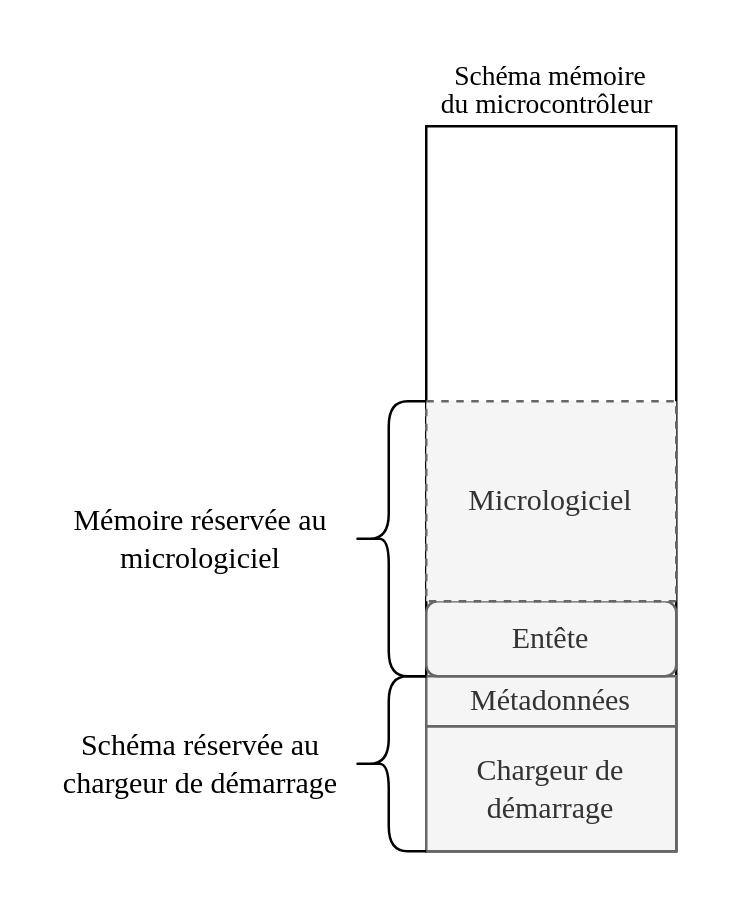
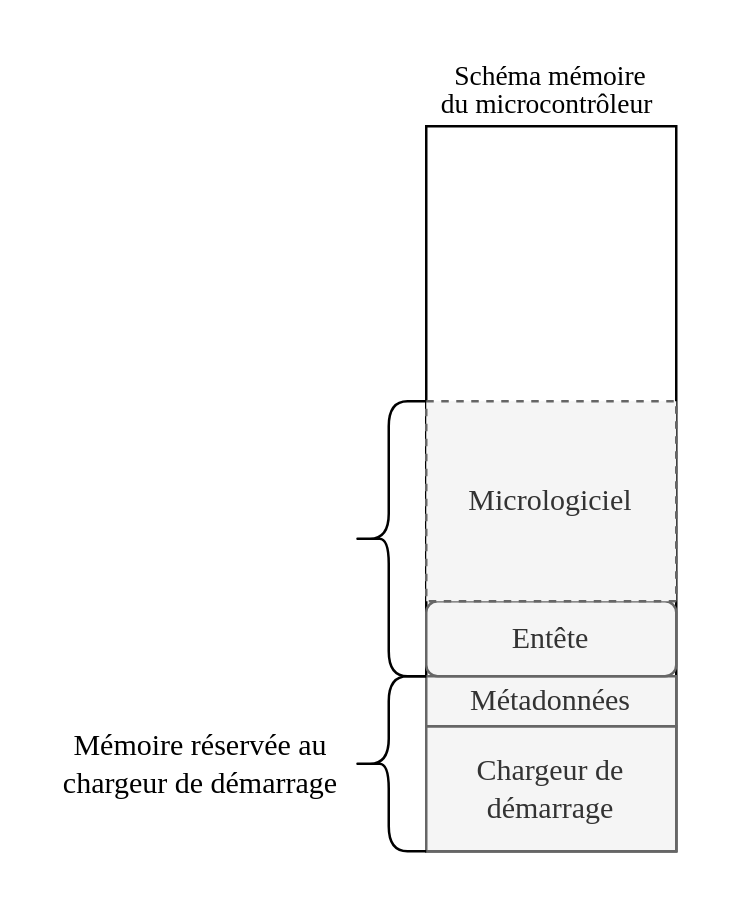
  <mxCell id="0" />
  <mxCell id="1" parent="0" />
  <mxCell id="2" value="" style="rounded=0;whiteSpace=wrap;html=1;" parent="1" vertex="1"><mxGeometry x="170" y="50" width="100" height="290" as="geometry" /></mxCell>
  <mxCell id="3" value="&lt;font face=&quot;computer modern&quot; style=&quot;font-size: 12px;&quot; data-font-src=&quot;https://fonts.googleapis.com/css?family=computer+modern&quot;&gt;Chargeur de&lt;br&gt;démarrage&lt;br&gt;&lt;/font&gt;" style="rounded=0;whiteSpace=wrap;html=1;fillColor=#f5f5f5;fontColor=#333333;strokeColor=#666666;" parent="1" vertex="1"><mxGeometry x="170" y="290" width="100" height="50" as="geometry" /></mxCell>
  <mxCell id="4" value="&lt;font data-font-src=&quot;https://fonts.googleapis.com/css?family=computer+modern&quot; face=&quot;computer modern&quot;&gt;Métadonnées&lt;/font&gt;" style="rounded=0;whiteSpace=wrap;html=1;fillColor=#f5f5f5;fontColor=#333333;strokeColor=#666666;" parent="1" vertex="1"><mxGeometry x="170" y="270" width="100" height="20" as="geometry" /></mxCell>
  <mxCell id="5" value="&lt;font data-font-src=&quot;https://fonts.googleapis.com/css?family=computer+modern&quot; face=&quot;computer modern&quot;&gt;Entête&lt;/font&gt;" style="whiteSpace=wrap;html=1;fillColor=#f5f5f5;fontColor=#333333;strokeColor=#666666;rounded=1;" parent="1" vertex="1"><mxGeometry x="170" y="240" width="100" height="30" as="geometry" /></mxCell>
  <mxCell id="6" value="&lt;pre style=&quot;border-color: var(--border-color); line-height: 11px;&quot;&gt;&lt;font style=&quot;&quot; face=&quot;computer modern&quot;&gt;&lt;span style=&quot;font-size: 11px;&quot;&gt;Schéma mémoire&lt;br/&gt;du microcontrôleur &lt;/span&gt;&lt;/font&gt;&lt;/pre&gt;" style="text;html=1;strokeColor=none;fillColor=none;align=center;verticalAlign=middle;whiteSpace=wrap;rounded=0;" parent="1" vertex="1"><mxGeometry x="170" y="20" width="100" height="30" as="geometry" /></mxCell>
  <mxCell id="7" value="&lt;font data-font-src=&quot;https://fonts.googleapis.com/css?family=computer+modern&quot; face=&quot;computer modern&quot;&gt;Micrologiciel&lt;/font&gt;" style="rounded=0;whiteSpace=wrap;html=1;fillColor=#f5f5f5;fontColor=#333333;strokeColor=#666666;dashed=1;" vertex="1" parent="1"><mxGeometry x="170" y="160" width="100" height="80" as="geometry" /></mxCell>
  <mxCell id="8" value="" style="shape=curlyBracket;whiteSpace=wrap;html=1;rounded=1;labelPosition=left;verticalLabelPosition=middle;align=right;verticalAlign=middle;" vertex="1" parent="1"><mxGeometry x="140" y="270" width="30" height="70" as="geometry" /></mxCell>
  <mxCell id="9" value="" style="shape=curlyBracket;whiteSpace=wrap;html=1;rounded=1;labelPosition=left;verticalLabelPosition=middle;align=right;verticalAlign=middle;" vertex="1" parent="1"><mxGeometry x="140" y="160" width="30" height="110" as="geometry" /></mxCell>
- <mxCell id="10" value="&lt;font data-font-src=&quot;https://fonts.googleapis.com/css?family=computer+modern&quot; face=&quot;computer modern&quot;&gt;Schéma réservée au chargeur de démarrage&lt;/font&gt;" style="text;html=1;strokeColor=none;fillColor=none;align=center;verticalAlign=middle;whiteSpace=wrap;rounded=0;" vertex="1" parent="1"><mxGeometry x="20" y="280" width="120" height="50" as="geometry" /></mxCell>
- <mxCell id="11" value="&lt;font data-font-src=&quot;https://fonts.googleapis.com/css?family=computer+modern&quot; face=&quot;computer modern&quot;&gt;Mémoire réservée au micrologiciel&lt;/font&gt;" style="text;html=1;strokeColor=none;fillColor=none;align=center;verticalAlign=middle;whiteSpace=wrap;rounded=0;" vertex="1" parent="1"><mxGeometry x="20" y="190" width="120" height="50" as="geometry" /></mxCell>
+ <mxCell id="10" value="&lt;font data-font-src=&quot;https://fonts.googleapis.com/css?family=computer+modern&quot; face=&quot;computer modern&quot;&gt;Mémoire réservée au chargeur de démarrage&lt;/font&gt;" style="text;html=1;strokeColor=none;fillColor=none;align=center;verticalAlign=middle;whiteSpace=wrap;rounded=0;" vertex="1" parent="1"><mxGeometry x="20" y="280" width="120" height="50" as="geometry" /></mxCell>
